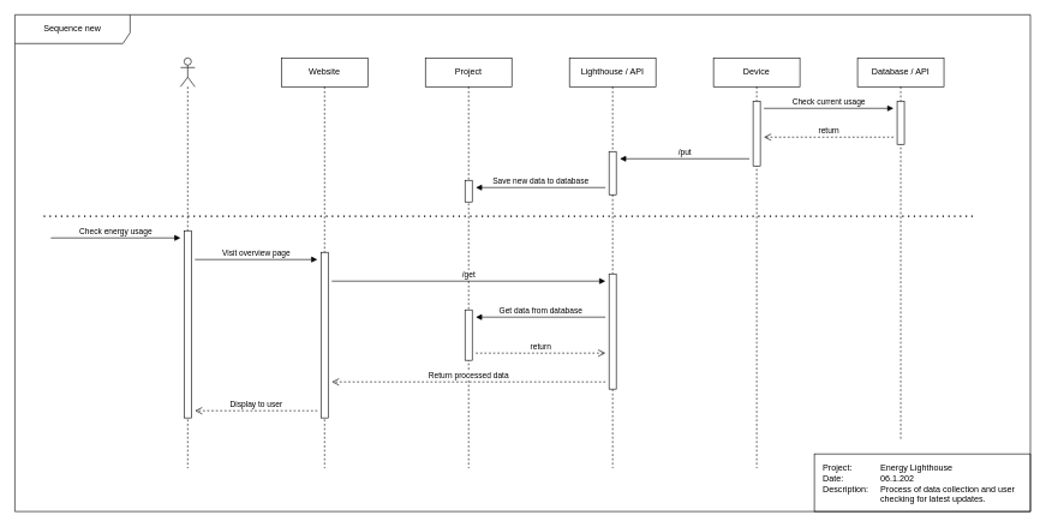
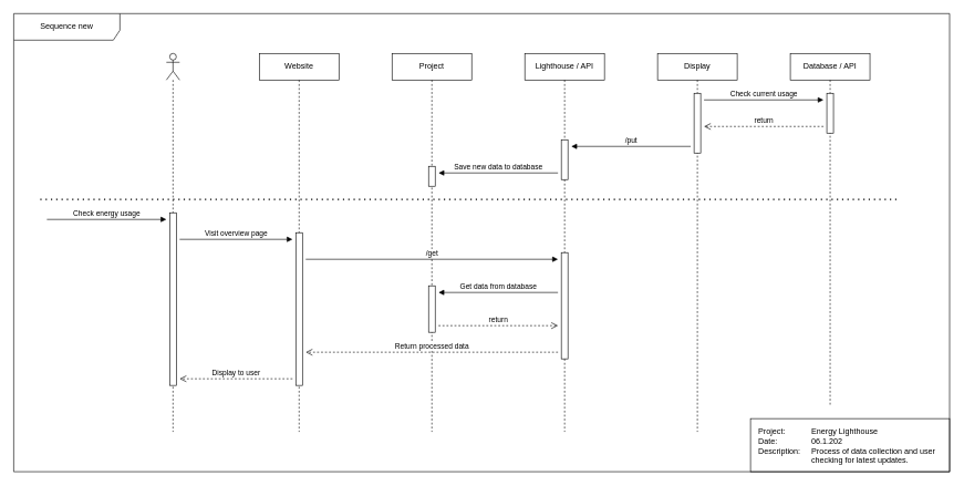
  <mxCell id="0" />
  <mxCell id="1" parent="0" />
  <mxCell id="2" value="Sequence new" style="shape=umlFrame;whiteSpace=wrap;html=1;width=160;height=40;" vertex="1" parent="1"><mxGeometry x="20" y="20" width="1410" height="690" as="geometry" /></mxCell>
  <mxCell id="3" value="Project" style="shape=umlLifeline;perimeter=lifelinePerimeter;whiteSpace=wrap;html=1;container=1;collapsible=0;recursiveResize=0;outlineConnect=0;" vertex="1" parent="1"><mxGeometry x="590" y="80" width="120" height="570" as="geometry" /></mxCell>
  <mxCell id="4" value="" style="html=1;points=[];perimeter=orthogonalPerimeter;" vertex="1" parent="3"><mxGeometry x="55" y="170" width="10" height="30" as="geometry" /></mxCell>
  <mxCell id="5" value="/get" style="html=1;verticalAlign=bottom;endArrow=block;rounded=0;" edge="1" parent="3"><mxGeometry width="80" relative="1" as="geometry"><mxPoint x="-130" y="310" as="sourcePoint" /><mxPoint x="250" y="310" as="targetPoint" /></mxGeometry></mxCell>
  <mxCell id="6" value="&lt;div&gt;Website&lt;/div&gt;" style="shape=umlLifeline;perimeter=lifelinePerimeter;whiteSpace=wrap;html=1;container=1;collapsible=0;recursiveResize=0;outlineConnect=0;" vertex="1" parent="1"><mxGeometry x="390" y="80" width="120" height="570" as="geometry" /></mxCell>
  <mxCell id="7" value="" style="html=1;points=[];perimeter=orthogonalPerimeter;" vertex="1" parent="6"><mxGeometry x="55" y="270" width="10" height="230" as="geometry" /></mxCell>
- <mxCell id="8" value="Device" style="shape=umlLifeline;perimeter=lifelinePerimeter;whiteSpace=wrap;html=1;container=1;collapsible=0;recursiveResize=0;outlineConnect=0;" vertex="1" parent="1"><mxGeometry x="990" y="80" width="120" height="570" as="geometry" /></mxCell>
+ <mxCell id="8" value="Display" style="shape=umlLifeline;perimeter=lifelinePerimeter;whiteSpace=wrap;html=1;container=1;collapsible=0;recursiveResize=0;outlineConnect=0;" vertex="1" parent="1"><mxGeometry x="990" y="80" width="120" height="570" as="geometry" /></mxCell>
  <mxCell id="9" value="Check current usage" style="html=1;verticalAlign=bottom;endArrow=block;rounded=0;" edge="1" parent="8"><mxGeometry width="80" relative="1" as="geometry"><mxPoint x="70" y="70" as="sourcePoint" /><mxPoint x="250" y="70" as="targetPoint" /></mxGeometry></mxCell>
  <mxCell id="10" value="" style="html=1;points=[];perimeter=orthogonalPerimeter;" vertex="1" parent="8"><mxGeometry x="55" y="60" width="10" height="90" as="geometry" /></mxCell>
  <mxCell id="11" value="&lt;div&gt;/put&lt;/div&gt;" style="html=1;verticalAlign=bottom;endArrow=block;rounded=0;" edge="1" parent="8"><mxGeometry width="80" relative="1" as="geometry"><mxPoint x="50" y="140" as="sourcePoint" /><mxPoint x="-130" y="140" as="targetPoint" /></mxGeometry></mxCell>
  <mxCell id="12" value="Lighthouse / API" style="shape=umlLifeline;perimeter=lifelinePerimeter;whiteSpace=wrap;html=1;container=1;collapsible=0;recursiveResize=0;outlineConnect=0;" vertex="1" parent="1"><mxGeometry x="790" y="80" width="120" height="570" as="geometry" /></mxCell>
  <mxCell id="13" value="" style="html=1;points=[];perimeter=orthogonalPerimeter;" vertex="1" parent="12"><mxGeometry x="55" y="130" width="10" height="60" as="geometry" /></mxCell>
  <mxCell id="14" value="Save new data to database" style="html=1;verticalAlign=bottom;endArrow=block;rounded=0;" edge="1" parent="12"><mxGeometry width="80" relative="1" as="geometry"><mxPoint x="50" y="180" as="sourcePoint" /><mxPoint x="-130" y="180" as="targetPoint" /></mxGeometry></mxCell>
  <mxCell id="15" value="" style="html=1;points=[];perimeter=orthogonalPerimeter;" vertex="1" parent="12"><mxGeometry x="55" y="300" width="10" height="160" as="geometry" /></mxCell>
  <mxCell id="16" value="" style="html=1;points=[];perimeter=orthogonalPerimeter;" vertex="1" parent="12"><mxGeometry x="-145" y="350" width="10" height="70" as="geometry" /></mxCell>
  <mxCell id="17" value="return" style="html=1;verticalAlign=bottom;endArrow=open;dashed=1;endSize=8;rounded=0;" edge="1" parent="12"><mxGeometry relative="1" as="geometry"><mxPoint x="-130" y="410" as="sourcePoint" /><mxPoint x="50" y="410" as="targetPoint" /></mxGeometry></mxCell>
  <mxCell id="18" value="Get data from database" style="html=1;verticalAlign=bottom;endArrow=block;rounded=0;" edge="1" parent="12"><mxGeometry width="80" relative="1" as="geometry"><mxPoint x="50" y="360" as="sourcePoint" /><mxPoint x="-130" y="360" as="targetPoint" /></mxGeometry></mxCell>
  <mxCell id="19" value="Database / API" style="shape=umlLifeline;perimeter=lifelinePerimeter;whiteSpace=wrap;html=1;container=1;collapsible=0;recursiveResize=0;outlineConnect=0;" vertex="1" parent="1"><mxGeometry x="1190" y="80" width="120" height="530" as="geometry" /></mxCell>
  <mxCell id="20" value="" style="html=1;points=[];perimeter=orthogonalPerimeter;" vertex="1" parent="19"><mxGeometry x="55" y="60" width="10" height="60" as="geometry" /></mxCell>
  <mxCell id="21" value="" style="endArrow=none;dashed=1;html=1;dashPattern=1 3;strokeWidth=2;rounded=0;" edge="1" parent="19"><mxGeometry width="50" height="50" relative="1" as="geometry"><mxPoint x="-1130" y="220" as="sourcePoint" /><mxPoint x="160" y="220" as="targetPoint" /></mxGeometry></mxCell>
  <mxCell id="22" value="return" style="html=1;verticalAlign=bottom;endArrow=open;dashed=1;endSize=8;rounded=0;" edge="1" parent="1"><mxGeometry relative="1" as="geometry"><mxPoint x="1240" y="190" as="sourcePoint" /><mxPoint x="1060" y="190" as="targetPoint" /></mxGeometry></mxCell>
  <mxCell id="23" value="Visit overview page" style="html=1;verticalAlign=bottom;endArrow=block;rounded=0;" edge="1" parent="1"><mxGeometry width="80" relative="1" as="geometry"><mxPoint x="270" y="360" as="sourcePoint" /><mxPoint x="440" y="360" as="targetPoint" /></mxGeometry></mxCell>
  <mxCell id="24" value="Return processed data" style="html=1;verticalAlign=bottom;endArrow=open;dashed=1;endSize=8;rounded=0;" edge="1" parent="1"><mxGeometry relative="1" as="geometry"><mxPoint x="840" y="530" as="sourcePoint" /><mxPoint x="460" y="530" as="targetPoint" /></mxGeometry></mxCell>
  <mxCell id="25" value="Display to user" style="html=1;verticalAlign=bottom;endArrow=open;dashed=1;endSize=8;rounded=0;" edge="1" parent="1"><mxGeometry relative="1" as="geometry"><mxPoint x="440" y="570" as="sourcePoint" /><mxPoint x="270" y="570" as="targetPoint" /></mxGeometry></mxCell>
  <mxCell id="26" value="" style="group" vertex="1" connectable="0" parent="1"><mxGeometry x="70" y="80" width="200" height="570" as="geometry" /></mxCell>
  <mxCell id="27" value="" style="shape=umlLifeline;participant=umlActor;perimeter=lifelinePerimeter;whiteSpace=wrap;html=1;container=1;collapsible=0;recursiveResize=0;verticalAlign=top;spacingTop=36;outlineConnect=0;" vertex="1" parent="26"><mxGeometry x="180" width="20" height="570" as="geometry" /></mxCell>
  <mxCell id="28" value="" style="html=1;points=[];perimeter=orthogonalPerimeter;" vertex="1" parent="26"><mxGeometry x="185" y="240" width="10" height="260" as="geometry" /></mxCell>
  <mxCell id="29" value="Check energy usage" style="html=1;verticalAlign=bottom;endArrow=block;rounded=0;" edge="1" parent="26"><mxGeometry width="80" relative="1" as="geometry"><mxPoint y="250" as="sourcePoint" /><mxPoint x="180" y="250" as="targetPoint" /></mxGeometry></mxCell>
  <mxCell id="30" value="" style="rounded=0;whiteSpace=wrap;html=1;fillColor=none;" vertex="1" parent="1"><mxGeometry x="1130" y="630" width="300" height="80" as="geometry" /></mxCell>
  <mxCell id="31" value="&lt;div align=&quot;left&quot;&gt;Project:&lt;span style=&quot;white-space: pre;&quot;&gt;&#09;&lt;/span&gt;&lt;span style=&quot;white-space: pre;&quot;&gt;&#09;&lt;/span&gt;Energy Lighthouse&lt;/div&gt;&lt;div align=&quot;left&quot;&gt;Date:&amp;nbsp;&amp;nbsp;&amp;nbsp;&amp;nbsp;&amp;nbsp;&amp;nbsp;&amp;nbsp;&amp;nbsp;&amp;nbsp; &lt;span style=&quot;white-space: pre;&quot;&gt;&#09;&lt;/span&gt;06.1.202&lt;/div&gt;&lt;div align=&quot;left&quot;&gt;Description:&lt;span style=&quot;white-space: pre;&quot;&gt;&#09;&lt;/span&gt;Process of data collection and user&lt;/div&gt;&lt;div align=&quot;left&quot;&gt;&lt;span style=&quot;white-space: pre;&quot;&gt;&#09;&lt;/span&gt;&lt;span style=&quot;white-space: pre;&quot;&gt;&#09;&lt;/span&gt;&lt;span style=&quot;white-space: pre;&quot;&gt;&#09;checking for latest updates.&lt;/span&gt;&lt;br&gt;&lt;/div&gt;" style="text;html=1;align=left;verticalAlign=middle;resizable=0;points=[];autosize=1;strokeColor=none;fillColor=none;" vertex="1" parent="1"><mxGeometry x="1140" y="636" width="290" height="70" as="geometry" /></mxCell>
